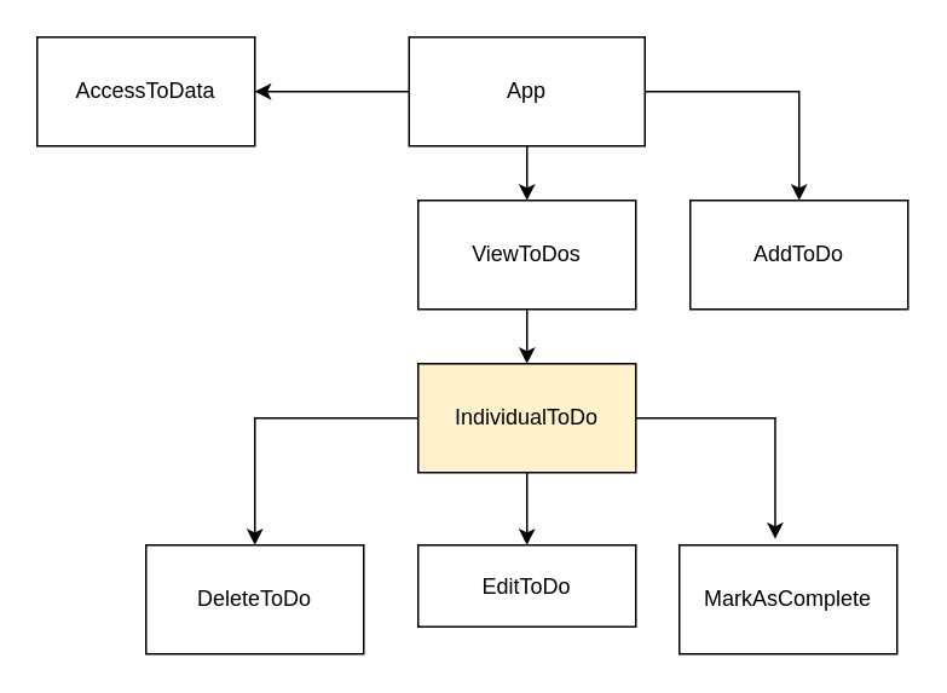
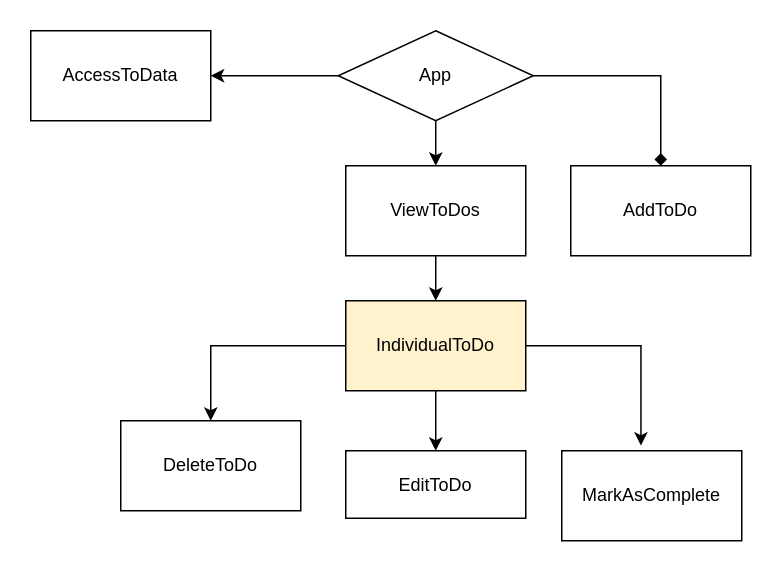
  <mxCell id="0" />
  <mxCell id="1" parent="0" />
  <mxCell id="2" style="edgeStyle=orthogonalEdgeStyle;rounded=0;orthogonalLoop=1;jettySize=auto;html=1;exitX=0.5;exitY=1;exitDx=0;exitDy=0;entryX=0.5;entryY=0;entryDx=0;entryDy=0;" parent="1" source="5" target="8" edge="1"><mxGeometry relative="1" as="geometry" /></mxCell>
- <mxCell id="3" style="edgeStyle=orthogonalEdgeStyle;rounded=0;orthogonalLoop=1;jettySize=auto;html=1;exitX=1;exitY=0.5;exitDx=0;exitDy=0;entryX=0.5;entryY=0;entryDx=0;entryDy=0;" parent="1" source="5" target="6" edge="1"><mxGeometry relative="1" as="geometry" /></mxCell>
+ <mxCell id="3" style="edgeStyle=orthogonalEdgeStyle;rounded=0;orthogonalLoop=1;jettySize=auto;html=1;exitX=1;exitY=0.5;exitDx=0;exitDy=0;entryX=0.5;entryY=0;entryDx=0;entryDy=0;endArrow=diamond;" parent="1" source="5" target="6" edge="1"><mxGeometry relative="1" as="geometry" /></mxCell>
  <mxCell id="4" style="edgeStyle=orthogonalEdgeStyle;rounded=0;orthogonalLoop=1;jettySize=auto;html=1;exitX=0;exitY=0.5;exitDx=0;exitDy=0;entryX=1;entryY=0.5;entryDx=0;entryDy=0;" parent="1" source="5" target="16" edge="1"><mxGeometry relative="1" as="geometry" /></mxCell>
- <mxCell id="5" value="App" style="rounded=0;whiteSpace=wrap;html=1;" parent="1" vertex="1"><mxGeometry x="225" y="20" width="130" height="60" as="geometry" /></mxCell>
+ <mxCell id="5" value="App" style="rhombus;whiteSpace=wrap;html=1;" parent="1" vertex="1"><mxGeometry x="225" y="20" width="130" height="60" as="geometry" /></mxCell>
  <mxCell id="6" value="AddToDo" style="rounded=0;whiteSpace=wrap;html=1;" parent="1" vertex="1"><mxGeometry x="380" y="110" width="120" height="60" as="geometry" /></mxCell>
  <mxCell id="7" style="edgeStyle=orthogonalEdgeStyle;rounded=0;orthogonalLoop=1;jettySize=auto;html=1;exitX=0.5;exitY=1;exitDx=0;exitDy=0;entryX=0.5;entryY=0;entryDx=0;entryDy=0;" parent="1" source="8" target="12" edge="1"><mxGeometry relative="1" as="geometry" /></mxCell>
  <mxCell id="8" value="ViewToDos" style="rounded=0;whiteSpace=wrap;html=1;" parent="1" vertex="1"><mxGeometry x="230" y="110" width="120" height="60" as="geometry" /></mxCell>
  <mxCell id="9" style="edgeStyle=orthogonalEdgeStyle;rounded=0;orthogonalLoop=1;jettySize=auto;html=1;exitX=0.5;exitY=1;exitDx=0;exitDy=0;entryX=0.5;entryY=0;entryDx=0;entryDy=0;" parent="1" source="12" target="13" edge="1"><mxGeometry relative="1" as="geometry" /></mxCell>
  <mxCell id="10" style="edgeStyle=orthogonalEdgeStyle;rounded=0;orthogonalLoop=1;jettySize=auto;html=1;exitX=0;exitY=0.5;exitDx=0;exitDy=0;entryX=0.5;entryY=0;entryDx=0;entryDy=0;" parent="1" source="12" target="14" edge="1"><mxGeometry relative="1" as="geometry" /></mxCell>
  <mxCell id="11" style="edgeStyle=orthogonalEdgeStyle;rounded=0;orthogonalLoop=1;jettySize=auto;html=1;exitX=1;exitY=0.5;exitDx=0;exitDy=0;entryX=0.44;entryY=-0.057;entryDx=0;entryDy=0;entryPerimeter=0;" parent="1" source="12" target="15" edge="1"><mxGeometry relative="1" as="geometry" /></mxCell>
  <mxCell id="12" value="IndividualToDo" style="rounded=0;whiteSpace=wrap;html=1;fillColor=#fff2cc;" parent="1" vertex="1"><mxGeometry x="230" y="200" width="120" height="60" as="geometry" /></mxCell>
  <mxCell id="13" value="EditToDo" style="rounded=0;whiteSpace=wrap;html=1;" parent="1" vertex="1"><mxGeometry x="230" y="300" width="120" height="45" as="geometry" /></mxCell>
- <mxCell id="14" value="DeleteToDo" style="rounded=0;whiteSpace=wrap;html=1;" parent="1" vertex="1"><mxGeometry x="80" y="300" width="120" height="60" as="geometry" /></mxCell>
+ <mxCell id="14" value="DeleteToDo" style="rounded=0;whiteSpace=wrap;html=1;" parent="1" vertex="1"><mxGeometry x="80" y="280" width="120" height="60" as="geometry" /></mxCell>
  <mxCell id="15" value="MarkAsComplete" style="rounded=0;whiteSpace=wrap;html=1;" parent="1" vertex="1"><mxGeometry x="374" y="300" width="120" height="60" as="geometry" /></mxCell>
  <mxCell id="16" value="AccessToData" style="rounded=0;whiteSpace=wrap;html=1;" parent="1" vertex="1"><mxGeometry x="20" y="20" width="120" height="60" as="geometry" /></mxCell>
